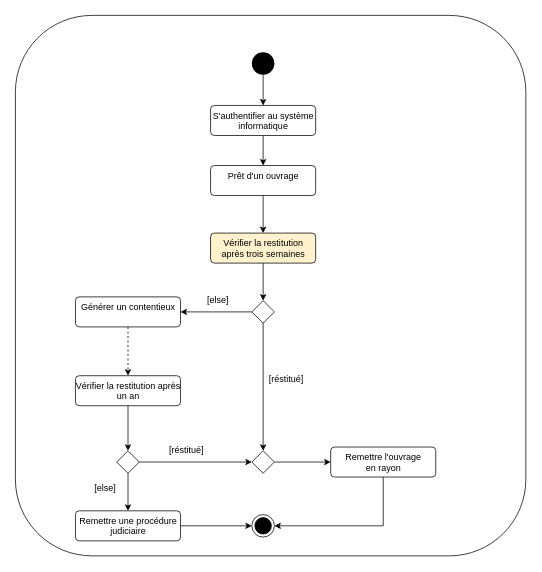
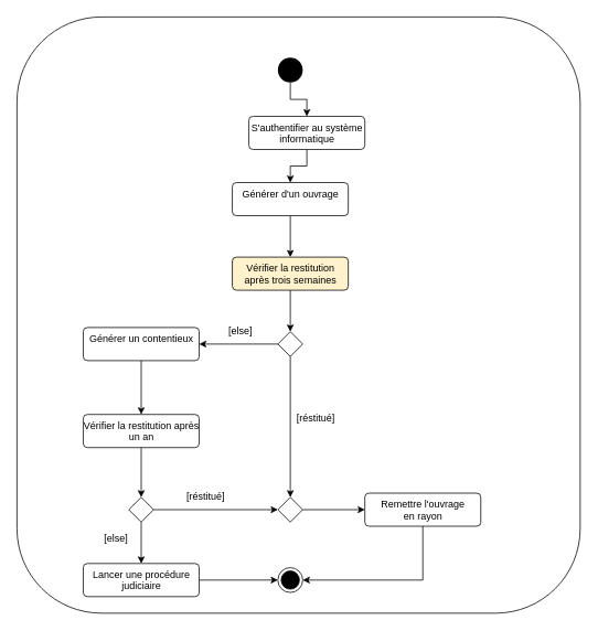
  <mxCell id="0" />
  <mxCell id="1" parent="0" />
  <mxCell id="2" value="" style="rounded=1;whiteSpace=wrap;html=1;" vertex="1" parent="1"><mxGeometry x="20" y="20" width="680" height="720" as="geometry" /></mxCell>
  <mxCell id="3" value="" style="edgeStyle=orthogonalEdgeStyle;rounded=0;orthogonalLoop=1;jettySize=auto;html=1;" edge="1" parent="1" source="4" target="6"><mxGeometry relative="1" as="geometry" /></mxCell>
  <mxCell id="4" value="" style="ellipse;fillColor=#000000;strokeColor=none;" vertex="1" parent="1"><mxGeometry x="335" y="69" width="30" height="30" as="geometry" /></mxCell>
  <mxCell id="5" value="" style="edgeStyle=orthogonalEdgeStyle;rounded=0;orthogonalLoop=1;jettySize=auto;html=1;" edge="1" parent="1" source="6" target="8"><mxGeometry relative="1" as="geometry" /></mxCell>
- <mxCell id="6" value="S'authentifier au système&lt;br&gt;informatique" style="html=1;align=center;verticalAlign=top;rounded=1;absoluteArcSize=1;arcSize=10;dashed=0;" vertex="1" parent="1"><mxGeometry x="280" y="140" width="140" height="40" as="geometry" /></mxCell>
+ <mxCell id="6" value="S'authentifier au système&lt;br&gt;informatique" style="html=1;align=center;verticalAlign=top;rounded=1;absoluteArcSize=1;arcSize=10;dashed=0;" vertex="1" parent="1"><mxGeometry x="300" y="140" width="140" height="40" as="geometry" /></mxCell>
  <mxCell id="7" value="" style="edgeStyle=orthogonalEdgeStyle;rounded=0;orthogonalLoop=1;jettySize=auto;html=1;" edge="1" parent="1" source="8" target="10"><mxGeometry relative="1" as="geometry" /></mxCell>
- <mxCell id="8" value="Prêt d'un ouvrage" style="html=1;align=center;verticalAlign=top;rounded=1;absoluteArcSize=1;arcSize=10;dashed=0;" vertex="1" parent="1"><mxGeometry x="280" y="220" width="140" height="40" as="geometry" /></mxCell>
+ <mxCell id="8" value="Générer d'un ouvrage" style="html=1;align=center;verticalAlign=top;rounded=1;absoluteArcSize=1;arcSize=10;dashed=0;" vertex="1" parent="1"><mxGeometry x="280" y="220" width="140" height="40" as="geometry" /></mxCell>
  <mxCell id="9" value="" style="edgeStyle=orthogonalEdgeStyle;rounded=0;orthogonalLoop=1;jettySize=auto;html=1;" edge="1" parent="1" source="10" target="13"><mxGeometry relative="1" as="geometry" /></mxCell>
  <mxCell id="10" value="Vérifier la restitution&lt;br&gt;après trois semaines" style="html=1;align=center;verticalAlign=top;rounded=1;absoluteArcSize=1;arcSize=10;dashed=0;fillColor=#fff2cc;" vertex="1" parent="1"><mxGeometry x="280" y="310" width="140" height="40" as="geometry" /></mxCell>
  <mxCell id="11" value="" style="edgeStyle=orthogonalEdgeStyle;rounded=0;orthogonalLoop=1;jettySize=auto;html=1;" edge="1" parent="1" source="13" target="15"><mxGeometry relative="1" as="geometry" /></mxCell>
  <mxCell id="12" value="" style="edgeStyle=orthogonalEdgeStyle;rounded=0;orthogonalLoop=1;jettySize=auto;html=1;entryX=0.5;entryY=0;entryDx=0;entryDy=0;" edge="1" parent="1" source="13" target="25"><mxGeometry relative="1" as="geometry"><mxPoint x="350" y="560" as="targetPoint" /></mxGeometry></mxCell>
  <mxCell id="13" value="" style="rhombus;" vertex="1" parent="1"><mxGeometry x="335" y="400" width="30" height="30" as="geometry" /></mxCell>
- <mxCell id="14" value="" style="edgeStyle=orthogonalEdgeStyle;rounded=0;orthogonalLoop=1;jettySize=auto;html=1;dashed=1;" edge="1" parent="1" source="15" target="17"><mxGeometry relative="1" as="geometry" /></mxCell>
+ <mxCell id="14" value="" style="edgeStyle=orthogonalEdgeStyle;rounded=0;orthogonalLoop=1;jettySize=auto;html=1;" edge="1" parent="1" source="15" target="17"><mxGeometry relative="1" as="geometry" /></mxCell>
  <mxCell id="15" value="Générer un contentieux" style="html=1;align=center;verticalAlign=top;rounded=1;absoluteArcSize=1;arcSize=10;dashed=0;" vertex="1" parent="1"><mxGeometry x="100" y="395" width="140" height="40" as="geometry" /></mxCell>
  <mxCell id="16" value="" style="edgeStyle=orthogonalEdgeStyle;rounded=0;orthogonalLoop=1;jettySize=auto;html=1;" edge="1" parent="1" source="17" target="20"><mxGeometry relative="1" as="geometry" /></mxCell>
  <mxCell id="17" value="Vérifier la restitution après&lt;br&gt;un an" style="html=1;align=center;verticalAlign=top;rounded=1;absoluteArcSize=1;arcSize=10;dashed=0;" vertex="1" parent="1"><mxGeometry x="100" y="500" width="140" height="40" as="geometry" /></mxCell>
  <mxCell id="18" value="" style="edgeStyle=orthogonalEdgeStyle;rounded=0;orthogonalLoop=1;jettySize=auto;html=1;" edge="1" parent="1" source="20" target="22"><mxGeometry relative="1" as="geometry" /></mxCell>
  <mxCell id="19" style="edgeStyle=orthogonalEdgeStyle;rounded=0;orthogonalLoop=1;jettySize=auto;html=1;entryX=0;entryY=0.5;entryDx=0;entryDy=0;" edge="1" parent="1" source="20" target="25"><mxGeometry relative="1" as="geometry" /></mxCell>
  <mxCell id="20" value="" style="rhombus;" vertex="1" parent="1"><mxGeometry x="155" y="600" width="30" height="30" as="geometry" /></mxCell>
  <mxCell id="21" value="" style="edgeStyle=orthogonalEdgeStyle;rounded=0;orthogonalLoop=1;jettySize=auto;html=1;" edge="1" parent="1" source="22" target="23"><mxGeometry relative="1" as="geometry" /></mxCell>
- <mxCell id="22" value="Remettre une procédure&lt;br&gt;judiciaire" style="html=1;align=center;verticalAlign=top;rounded=1;absoluteArcSize=1;arcSize=10;dashed=0;" vertex="1" parent="1"><mxGeometry x="100" y="680" width="140" height="40" as="geometry" /></mxCell>
+ <mxCell id="22" value="Lancer une procédure&lt;br&gt;judiciaire" style="html=1;align=center;verticalAlign=top;rounded=1;absoluteArcSize=1;arcSize=10;dashed=0;" vertex="1" parent="1"><mxGeometry x="100" y="680" width="140" height="40" as="geometry" /></mxCell>
  <mxCell id="23" value="" style="ellipse;html=1;shape=endState;fillColor=#000000;strokeColor=#000000;" vertex="1" parent="1"><mxGeometry x="335" y="685" width="30" height="30" as="geometry" /></mxCell>
  <mxCell id="24" value="" style="edgeStyle=orthogonalEdgeStyle;rounded=0;orthogonalLoop=1;jettySize=auto;html=1;" edge="1" parent="1" source="25" target="27"><mxGeometry relative="1" as="geometry" /></mxCell>
  <mxCell id="25" value="" style="rhombus;" vertex="1" parent="1"><mxGeometry x="335" y="600" width="30" height="30" as="geometry" /></mxCell>
  <mxCell id="26" style="edgeStyle=orthogonalEdgeStyle;rounded=0;orthogonalLoop=1;jettySize=auto;html=1;entryX=1;entryY=0.5;entryDx=0;entryDy=0;" edge="1" parent="1" source="27" target="23"><mxGeometry relative="1" as="geometry"><Array as="points"><mxPoint x="510" y="700" /></Array></mxGeometry></mxCell>
  <mxCell id="27" value="Remettre l'ouvrage&lt;br&gt;en rayon" style="html=1;align=center;verticalAlign=top;rounded=1;absoluteArcSize=1;arcSize=10;dashed=0;" vertex="1" parent="1"><mxGeometry x="440" y="595" width="140" height="40" as="geometry" /></mxCell>
  <mxCell id="28" value="[réstitué]" style="text;html=1;strokeColor=none;fillColor=none;align=center;verticalAlign=middle;whiteSpace=wrap;rounded=0;" vertex="1" parent="1"><mxGeometry x="351" y="490" width="60" height="30" as="geometry" /></mxCell>
  <mxCell id="29" value="[else]" style="text;html=1;strokeColor=none;fillColor=none;align=center;verticalAlign=middle;whiteSpace=wrap;rounded=0;" vertex="1" parent="1"><mxGeometry x="260" y="384" width="60" height="30" as="geometry" /></mxCell>
  <mxCell id="30" value="[réstitué]" style="text;html=1;strokeColor=none;fillColor=none;align=center;verticalAlign=middle;whiteSpace=wrap;rounded=0;" vertex="1" parent="1"><mxGeometry x="218" y="585" width="60" height="30" as="geometry" /></mxCell>
  <mxCell id="31" value="[else]" style="text;html=1;strokeColor=none;fillColor=none;align=center;verticalAlign=middle;whiteSpace=wrap;rounded=0;" vertex="1" parent="1"><mxGeometry x="110" y="635" width="60" height="30" as="geometry" /></mxCell>
